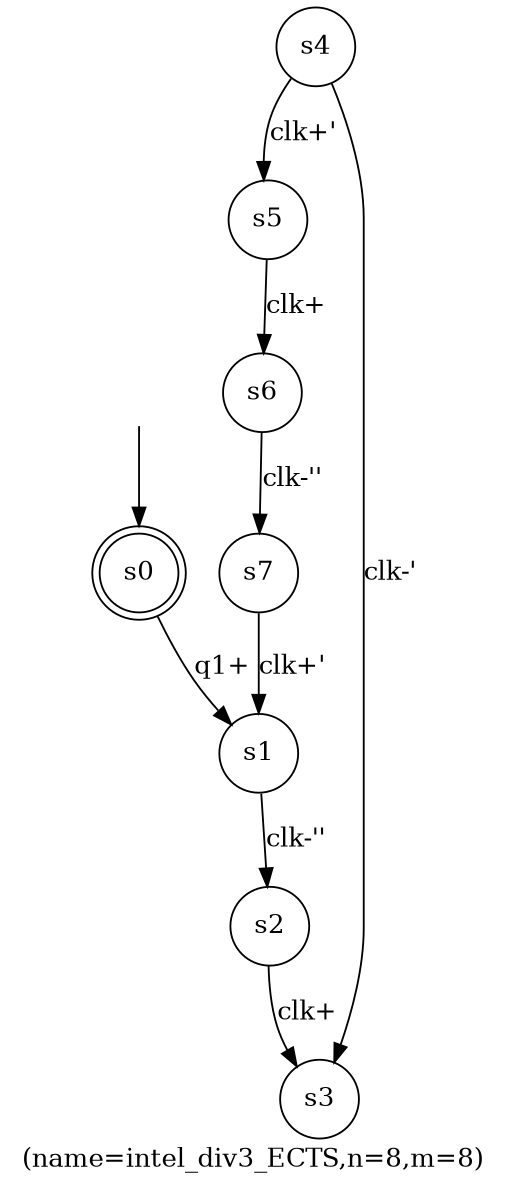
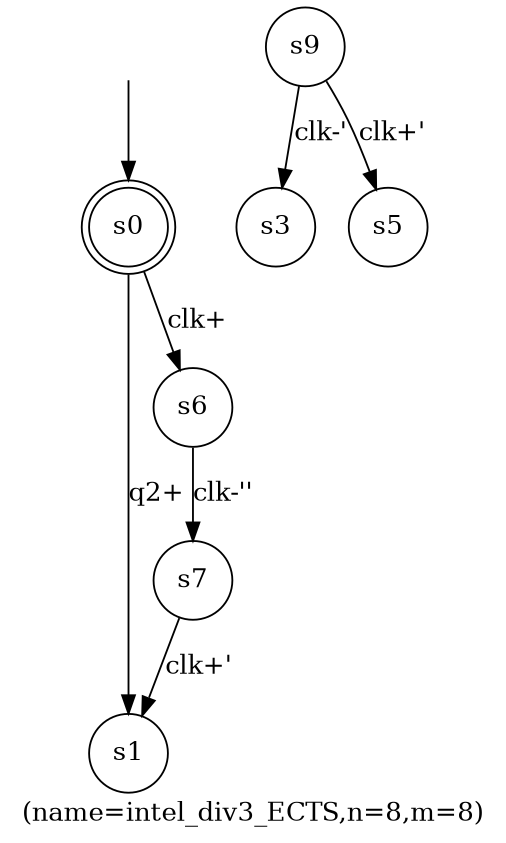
  digraph {
    label="(name=intel_div3_ECTS,n=8,m=8)"
    node [shape=circle]
    _nil [style=invis shape=""]
    s0 [shape=doublecircle]
    s1
-   s2
    s3
    s5
    s6
    s7
-   s4
+   s4 [label=s9]
    _nil -> s0
-   s0 -> s1 [label="q1+"]
-   s1 -> s2 [label="clk-''"]
-   s2 -> s3 [label="clk+"]
-   s5 -> s6 [label="clk+"]
+   s0 -> s1 [label="q2+"]
+   s0 -> s6 [label="clk+"]
    s6 -> s7 [label="clk-''"]
    s7 -> s1 [label="clk+'"]
    s4 -> s3 [label="clk-'"]
    s4 -> s5 [label="clk+'"]
  }
